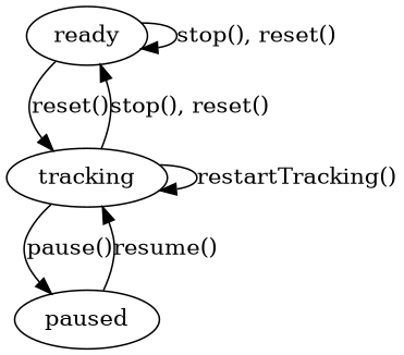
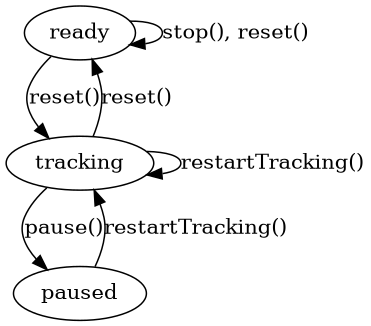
  digraph {
    ready
    tracking
    paused
    ready -> ready [label="stop(), reset()"]
    ready -> tracking [label="reset()"]
-   tracking -> ready [label="stop(), reset()"]
+   tracking -> ready [label="reset()"]
    tracking -> tracking [label="restartTracking()"]
    tracking -> paused [label="pause()"]
-   paused -> tracking [label="resume()"]
+   paused -> tracking [label="restartTracking()"]
  }
